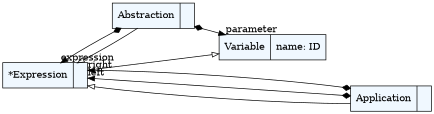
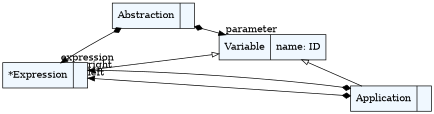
  digraph {
    fontname="Bitstream Vera Sans"
    fontsize=8
    nodesep=0.3
    rankdir=LR
    node [fillcolor=aliceblue shape=record style=filled]
    edge [arrowtail=diamond dir=both]
    n1 [label="{*Expression|}"]
    n2 [label="{Abstraction|}"]
    n3 [label="{Application|}"]
    n4 [label="{Variable|name: ID\l}"]
-   n1 -> n2 [arrowtail=empty dir=back]
-   n1 -> n3 [arrowtail=empty dir=back]
+   n4 -> n3 [arrowtail=empty dir=back]
    n2 -> n1 [headlabel="expression "]
    n2 -> n4 [headlabel="parameter "]
    n3 -> n1 [headlabel="left "]
    n3 -> n1 [headlabel="right "]
    n4 -> n1 [arrowtail=empty dir=back]
  }
